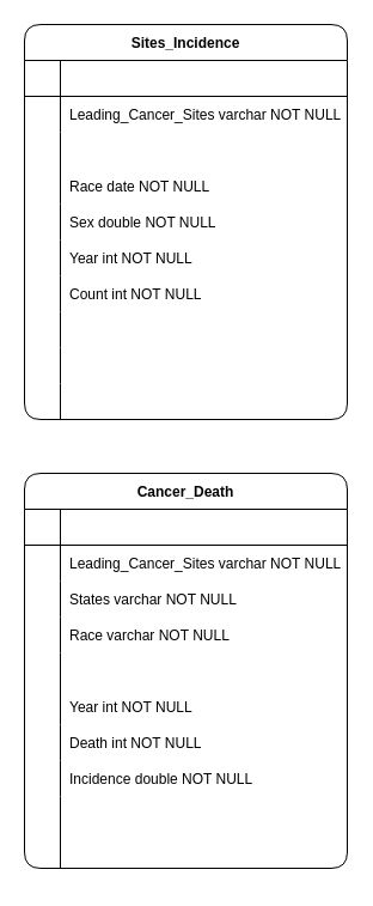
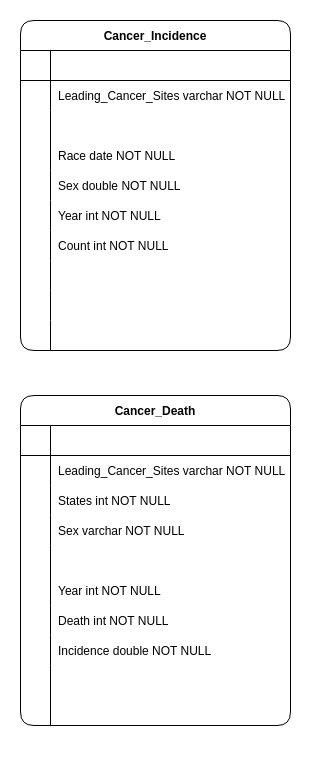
  <mxCell id="0" />
  <mxCell id="1" parent="0" />
  <mxCell id="2" value="" style="group" parent="1" vertex="1" connectable="0"><mxGeometry x="20" y="20" width="270" height="340" as="geometry" /></mxCell>
- <mxCell id="3" value="Sites_Incidence" style="shape=table;startSize=30;container=1;collapsible=1;childLayout=tableLayout;fixedRows=1;rowLines=0;fontStyle=1;align=center;resizeLast=1;swimlaneLine=1;rounded=1;shadow=0;sketch=0;" parent="2" vertex="1"><mxGeometry width="270" height="330" as="geometry"><mxRectangle width="170" height="30" as="alternateBounds" /></mxGeometry></mxCell>
+ <mxCell id="3" value="Cancer_Incidence" style="shape=table;startSize=30;container=1;collapsible=1;childLayout=tableLayout;fixedRows=1;rowLines=0;fontStyle=1;align=center;resizeLast=1;swimlaneLine=1;rounded=1;shadow=0;sketch=0;" parent="2" vertex="1"><mxGeometry width="270" height="330" as="geometry"><mxRectangle width="170" height="30" as="alternateBounds" /></mxGeometry></mxCell>
  <mxCell id="4" value="" style="shape=partialRectangle;collapsible=0;dropTarget=0;pointerEvents=0;fillColor=none;points=[[0,0.5],[1,0.5]];portConstraint=eastwest;top=0;left=0;right=0;bottom=1;" parent="3" vertex="1"><mxGeometry y="30" width="270" height="30" as="geometry" /></mxCell>
  <mxCell id="5" value="" style="shape=partialRectangle;overflow=hidden;connectable=0;fillColor=none;top=0;left=0;bottom=0;right=0;fontStyle=1;" parent="4" vertex="1"><mxGeometry width="30" height="30" as="geometry"><mxRectangle width="30" height="30" as="alternateBounds" /></mxGeometry></mxCell>
  <mxCell id="6" value="" style="shape=partialRectangle;overflow=hidden;connectable=0;fillColor=none;top=0;left=0;bottom=0;right=0;align=left;spacingLeft=6;fontStyle=5;" parent="4" vertex="1"><mxGeometry x="30" width="240" height="30" as="geometry"><mxRectangle width="240" height="30" as="alternateBounds" /></mxGeometry></mxCell>
  <mxCell id="7" value="" style="shape=partialRectangle;collapsible=0;dropTarget=0;pointerEvents=0;fillColor=none;points=[[0,0.5],[1,0.5]];portConstraint=eastwest;top=0;left=0;right=0;bottom=0;" parent="3" vertex="1"><mxGeometry y="60" width="270" height="30" as="geometry" /></mxCell>
  <mxCell id="8" value="" style="shape=partialRectangle;overflow=hidden;connectable=0;fillColor=none;top=0;left=0;bottom=0;right=0;" parent="7" vertex="1"><mxGeometry width="30" height="30" as="geometry"><mxRectangle width="30" height="30" as="alternateBounds" /></mxGeometry></mxCell>
  <mxCell id="9" value="Leading_Cancer_Sites varchar NOT NULL" style="shape=partialRectangle;overflow=hidden;connectable=0;fillColor=none;top=0;left=0;bottom=0;right=0;align=left;spacingLeft=6;" parent="7" vertex="1"><mxGeometry x="30" width="240" height="30" as="geometry"><mxRectangle width="240" height="30" as="alternateBounds" /></mxGeometry></mxCell>
  <mxCell id="10" value="" style="shape=partialRectangle;collapsible=0;dropTarget=0;pointerEvents=0;fillColor=none;points=[[0,0.5],[1,0.5]];portConstraint=eastwest;top=0;left=0;right=0;bottom=0;" parent="3" vertex="1"><mxGeometry y="90" width="270" height="30" as="geometry" /></mxCell>
  <mxCell id="11" value="" style="shape=partialRectangle;overflow=hidden;connectable=0;fillColor=none;top=0;left=0;bottom=0;right=0;" parent="10" vertex="1"><mxGeometry width="30" height="30" as="geometry"><mxRectangle width="30" height="30" as="alternateBounds" /></mxGeometry></mxCell>
  <mxCell id="12" style="shape=partialRectangle;collapsible=0;dropTarget=0;pointerEvents=0;fillColor=none;points=[[0,0.5],[1,0.5]];portConstraint=eastwest;top=0;left=0;right=0;bottom=0;" parent="3" vertex="1"><mxGeometry y="120" width="270" height="30" as="geometry" /></mxCell>
  <mxCell id="13" value="" style="shape=partialRectangle;overflow=hidden;connectable=0;fillColor=none;top=0;left=0;bottom=0;right=0;" parent="12" vertex="1"><mxGeometry width="30" height="30" as="geometry"><mxRectangle width="30" height="30" as="alternateBounds" /></mxGeometry></mxCell>
  <mxCell id="14" value="Race date NOT NULL" style="shape=partialRectangle;overflow=hidden;connectable=0;fillColor=none;top=0;left=0;bottom=0;right=0;align=left;spacingLeft=6;" parent="12" vertex="1"><mxGeometry x="30" width="240" height="30" as="geometry"><mxRectangle width="240" height="30" as="alternateBounds" /></mxGeometry></mxCell>
  <mxCell id="15" style="shape=partialRectangle;collapsible=0;dropTarget=0;pointerEvents=0;fillColor=none;points=[[0,0.5],[1,0.5]];portConstraint=eastwest;top=0;left=0;right=0;bottom=0;" parent="3" vertex="1"><mxGeometry y="150" width="270" height="30" as="geometry" /></mxCell>
  <mxCell id="16" value="" style="shape=partialRectangle;overflow=hidden;connectable=0;fillColor=none;top=0;left=0;bottom=0;right=0;" parent="15" vertex="1"><mxGeometry width="30" height="30" as="geometry"><mxRectangle width="30" height="30" as="alternateBounds" /></mxGeometry></mxCell>
  <mxCell id="17" value="Sex double NOT NULL" style="shape=partialRectangle;overflow=hidden;connectable=0;fillColor=none;top=0;left=0;bottom=0;right=0;align=left;spacingLeft=6;" parent="15" vertex="1"><mxGeometry x="30" width="240" height="30" as="geometry"><mxRectangle width="240" height="30" as="alternateBounds" /></mxGeometry></mxCell>
  <mxCell id="18" style="shape=partialRectangle;collapsible=0;dropTarget=0;pointerEvents=0;fillColor=none;points=[[0,0.5],[1,0.5]];portConstraint=eastwest;top=0;left=0;right=0;bottom=0;" parent="3" vertex="1"><mxGeometry y="180" width="270" height="30" as="geometry" /></mxCell>
  <mxCell id="19" style="shape=partialRectangle;overflow=hidden;connectable=0;fillColor=none;top=0;left=0;bottom=0;right=0;" parent="18" vertex="1"><mxGeometry width="30" height="30" as="geometry"><mxRectangle width="30" height="30" as="alternateBounds" /></mxGeometry></mxCell>
  <mxCell id="20" value="Year int NOT NULL" style="shape=partialRectangle;overflow=hidden;connectable=0;fillColor=none;top=0;left=0;bottom=0;right=0;align=left;spacingLeft=6;" parent="18" vertex="1"><mxGeometry x="30" width="240" height="30" as="geometry"><mxRectangle width="240" height="30" as="alternateBounds" /></mxGeometry></mxCell>
  <mxCell id="21" style="shape=partialRectangle;collapsible=0;dropTarget=0;pointerEvents=0;fillColor=none;points=[[0,0.5],[1,0.5]];portConstraint=eastwest;top=0;left=0;right=0;bottom=0;" parent="3" vertex="1"><mxGeometry y="210" width="270" height="30" as="geometry" /></mxCell>
  <mxCell id="22" style="shape=partialRectangle;overflow=hidden;connectable=0;fillColor=none;top=0;left=0;bottom=0;right=0;" parent="21" vertex="1"><mxGeometry width="30" height="30" as="geometry"><mxRectangle width="30" height="30" as="alternateBounds" /></mxGeometry></mxCell>
  <mxCell id="23" value="Count int NOT NULL" style="shape=partialRectangle;overflow=hidden;connectable=0;fillColor=none;top=0;left=0;bottom=0;right=0;align=left;spacingLeft=6;" parent="21" vertex="1"><mxGeometry x="30" width="240" height="30" as="geometry"><mxRectangle width="240" height="30" as="alternateBounds" /></mxGeometry></mxCell>
  <mxCell id="24" style="shape=partialRectangle;collapsible=0;dropTarget=0;pointerEvents=0;fillColor=none;points=[[0,0.5],[1,0.5]];portConstraint=eastwest;top=0;left=0;right=0;bottom=0;" parent="3" vertex="1"><mxGeometry y="240" width="270" height="30" as="geometry" /></mxCell>
  <mxCell id="25" style="shape=partialRectangle;overflow=hidden;connectable=0;fillColor=none;top=0;left=0;bottom=0;right=0;" parent="24" vertex="1"><mxGeometry width="30" height="30" as="geometry"><mxRectangle width="30" height="30" as="alternateBounds" /></mxGeometry></mxCell>
  <mxCell id="26" value="" style="shape=partialRectangle;overflow=hidden;connectable=0;fillColor=none;top=0;left=0;bottom=0;right=0;align=left;spacingLeft=6;" parent="24" vertex="1"><mxGeometry x="30" width="240" height="30" as="geometry"><mxRectangle width="240" height="30" as="alternateBounds" /></mxGeometry></mxCell>
  <mxCell id="27" style="shape=partialRectangle;collapsible=0;dropTarget=0;pointerEvents=0;fillColor=none;points=[[0,0.5],[1,0.5]];portConstraint=eastwest;top=0;left=0;right=0;bottom=0;" parent="3" vertex="1"><mxGeometry y="270" width="270" height="30" as="geometry" /></mxCell>
  <mxCell id="28" style="shape=partialRectangle;overflow=hidden;connectable=0;fillColor=none;top=0;left=0;bottom=0;right=0;" parent="27" vertex="1"><mxGeometry width="30" height="30" as="geometry"><mxRectangle width="30" height="30" as="alternateBounds" /></mxGeometry></mxCell>
  <mxCell id="29" value="" style="shape=partialRectangle;overflow=hidden;connectable=0;fillColor=none;top=0;left=0;bottom=0;right=0;align=left;spacingLeft=6;" parent="27" vertex="1"><mxGeometry x="30" width="240" height="30" as="geometry"><mxRectangle width="240" height="30" as="alternateBounds" /></mxGeometry></mxCell>
  <mxCell id="30" style="shape=partialRectangle;collapsible=0;dropTarget=0;pointerEvents=0;fillColor=none;points=[[0,0.5],[1,0.5]];portConstraint=eastwest;top=0;left=0;right=0;bottom=0;" parent="3" vertex="1"><mxGeometry y="300" width="270" height="30" as="geometry" /></mxCell>
  <mxCell id="31" style="shape=partialRectangle;overflow=hidden;connectable=0;fillColor=none;top=0;left=0;bottom=0;right=0;" parent="30" vertex="1"><mxGeometry width="30" height="30" as="geometry"><mxRectangle width="30" height="30" as="alternateBounds" /></mxGeometry></mxCell>
  <mxCell id="32" value="" style="shape=partialRectangle;overflow=hidden;connectable=0;fillColor=none;top=0;left=0;bottom=0;right=0;align=left;spacingLeft=6;" parent="30" vertex="1"><mxGeometry x="30" width="240" height="30" as="geometry"><mxRectangle width="240" height="30" as="alternateBounds" /></mxGeometry></mxCell>
  <mxCell id="33" value="" style="group" parent="1" vertex="1" connectable="0"><mxGeometry x="20" y="395" width="270" height="340" as="geometry" /></mxCell>
  <mxCell id="34" value="Cancer_Death" style="shape=table;startSize=30;container=1;collapsible=1;childLayout=tableLayout;fixedRows=1;rowLines=0;fontStyle=1;align=center;resizeLast=1;swimlaneLine=1;rounded=1;shadow=0;sketch=0;" parent="33" vertex="1"><mxGeometry width="270" height="330" as="geometry"><mxRectangle width="170" height="30" as="alternateBounds" /></mxGeometry></mxCell>
  <mxCell id="35" value="" style="shape=partialRectangle;collapsible=0;dropTarget=0;pointerEvents=0;fillColor=none;points=[[0,0.5],[1,0.5]];portConstraint=eastwest;top=0;left=0;right=0;bottom=1;" parent="34" vertex="1"><mxGeometry y="30" width="270" height="30" as="geometry" /></mxCell>
  <mxCell id="36" value="" style="shape=partialRectangle;overflow=hidden;connectable=0;fillColor=none;top=0;left=0;bottom=0;right=0;fontStyle=1;" parent="35" vertex="1"><mxGeometry width="30" height="30" as="geometry"><mxRectangle width="30" height="30" as="alternateBounds" /></mxGeometry></mxCell>
  <mxCell id="37" value="" style="shape=partialRectangle;overflow=hidden;connectable=0;fillColor=none;top=0;left=0;bottom=0;right=0;align=left;spacingLeft=6;fontStyle=5;" parent="35" vertex="1"><mxGeometry x="30" width="240" height="30" as="geometry"><mxRectangle width="240" height="30" as="alternateBounds" /></mxGeometry></mxCell>
  <mxCell id="38" value="" style="shape=partialRectangle;collapsible=0;dropTarget=0;pointerEvents=0;fillColor=none;points=[[0,0.5],[1,0.5]];portConstraint=eastwest;top=0;left=0;right=0;bottom=0;" parent="34" vertex="1"><mxGeometry y="60" width="270" height="30" as="geometry" /></mxCell>
  <mxCell id="39" value="" style="shape=partialRectangle;overflow=hidden;connectable=0;fillColor=none;top=0;left=0;bottom=0;right=0;" parent="38" vertex="1"><mxGeometry width="30" height="30" as="geometry"><mxRectangle width="30" height="30" as="alternateBounds" /></mxGeometry></mxCell>
  <mxCell id="40" value="Leading_Cancer_Sites varchar NOT NULL" style="shape=partialRectangle;overflow=hidden;connectable=0;fillColor=none;top=0;left=0;bottom=0;right=0;align=left;spacingLeft=6;" parent="38" vertex="1"><mxGeometry x="30" width="240" height="30" as="geometry"><mxRectangle width="240" height="30" as="alternateBounds" /></mxGeometry></mxCell>
  <mxCell id="41" value="" style="shape=partialRectangle;collapsible=0;dropTarget=0;pointerEvents=0;fillColor=none;points=[[0,0.5],[1,0.5]];portConstraint=eastwest;top=0;left=0;right=0;bottom=0;" parent="34" vertex="1"><mxGeometry y="90" width="270" height="30" as="geometry" /></mxCell>
  <mxCell id="42" value="" style="shape=partialRectangle;overflow=hidden;connectable=0;fillColor=none;top=0;left=0;bottom=0;right=0;" parent="41" vertex="1"><mxGeometry width="30" height="30" as="geometry"><mxRectangle width="30" height="30" as="alternateBounds" /></mxGeometry></mxCell>
- <mxCell id="43" value="States varchar NOT NULL" style="shape=partialRectangle;overflow=hidden;connectable=0;fillColor=none;top=0;left=0;bottom=0;right=0;align=left;spacingLeft=6;" parent="41" vertex="1"><mxGeometry x="30" width="240" height="30" as="geometry"><mxRectangle width="240" height="30" as="alternateBounds" /></mxGeometry></mxCell>
+ <mxCell id="43" value="States int NOT NULL" style="shape=partialRectangle;overflow=hidden;connectable=0;fillColor=none;top=0;left=0;bottom=0;right=0;align=left;spacingLeft=6;" parent="41" vertex="1"><mxGeometry x="30" width="240" height="30" as="geometry"><mxRectangle width="240" height="30" as="alternateBounds" /></mxGeometry></mxCell>
  <mxCell id="44" style="shape=partialRectangle;collapsible=0;dropTarget=0;pointerEvents=0;fillColor=none;points=[[0,0.5],[1,0.5]];portConstraint=eastwest;top=0;left=0;right=0;bottom=0;" parent="34" vertex="1"><mxGeometry y="120" width="270" height="30" as="geometry" /></mxCell>
  <mxCell id="45" value="" style="shape=partialRectangle;overflow=hidden;connectable=0;fillColor=none;top=0;left=0;bottom=0;right=0;" parent="44" vertex="1"><mxGeometry width="30" height="30" as="geometry"><mxRectangle width="30" height="30" as="alternateBounds" /></mxGeometry></mxCell>
- <mxCell id="46" value="Race varchar NOT NULL" style="shape=partialRectangle;overflow=hidden;connectable=0;fillColor=none;top=0;left=0;bottom=0;right=0;align=left;spacingLeft=6;" parent="44" vertex="1"><mxGeometry x="30" width="240" height="30" as="geometry"><mxRectangle width="240" height="30" as="alternateBounds" /></mxGeometry></mxCell>
+ <mxCell id="46" value="Sex varchar NOT NULL" style="shape=partialRectangle;overflow=hidden;connectable=0;fillColor=none;top=0;left=0;bottom=0;right=0;align=left;spacingLeft=6;" parent="44" vertex="1"><mxGeometry x="30" width="240" height="30" as="geometry"><mxRectangle width="240" height="30" as="alternateBounds" /></mxGeometry></mxCell>
  <mxCell id="47" style="shape=partialRectangle;collapsible=0;dropTarget=0;pointerEvents=0;fillColor=none;points=[[0,0.5],[1,0.5]];portConstraint=eastwest;top=0;left=0;right=0;bottom=0;" parent="34" vertex="1"><mxGeometry y="150" width="270" height="30" as="geometry" /></mxCell>
  <mxCell id="48" value="" style="shape=partialRectangle;overflow=hidden;connectable=0;fillColor=none;top=0;left=0;bottom=0;right=0;" parent="47" vertex="1"><mxGeometry width="30" height="30" as="geometry"><mxRectangle width="30" height="30" as="alternateBounds" /></mxGeometry></mxCell>
  <mxCell id="49" style="shape=partialRectangle;collapsible=0;dropTarget=0;pointerEvents=0;fillColor=none;points=[[0,0.5],[1,0.5]];portConstraint=eastwest;top=0;left=0;right=0;bottom=0;" parent="34" vertex="1"><mxGeometry y="180" width="270" height="30" as="geometry" /></mxCell>
  <mxCell id="50" style="shape=partialRectangle;overflow=hidden;connectable=0;fillColor=none;top=0;left=0;bottom=0;right=0;" parent="49" vertex="1"><mxGeometry width="30" height="30" as="geometry"><mxRectangle width="30" height="30" as="alternateBounds" /></mxGeometry></mxCell>
  <mxCell id="51" value="Year int NOT NULL" style="shape=partialRectangle;overflow=hidden;connectable=0;fillColor=none;top=0;left=0;bottom=0;right=0;align=left;spacingLeft=6;" parent="49" vertex="1"><mxGeometry x="30" width="240" height="30" as="geometry"><mxRectangle width="240" height="30" as="alternateBounds" /></mxGeometry></mxCell>
  <mxCell id="52" style="shape=partialRectangle;collapsible=0;dropTarget=0;pointerEvents=0;fillColor=none;points=[[0,0.5],[1,0.5]];portConstraint=eastwest;top=0;left=0;right=0;bottom=0;" parent="34" vertex="1"><mxGeometry y="210" width="270" height="30" as="geometry" /></mxCell>
  <mxCell id="53" style="shape=partialRectangle;overflow=hidden;connectable=0;fillColor=none;top=0;left=0;bottom=0;right=0;" parent="52" vertex="1"><mxGeometry width="30" height="30" as="geometry"><mxRectangle width="30" height="30" as="alternateBounds" /></mxGeometry></mxCell>
  <mxCell id="54" value="Death int NOT NULL" style="shape=partialRectangle;overflow=hidden;connectable=0;fillColor=none;top=0;left=0;bottom=0;right=0;align=left;spacingLeft=6;" parent="52" vertex="1"><mxGeometry x="30" width="240" height="30" as="geometry"><mxRectangle width="240" height="30" as="alternateBounds" /></mxGeometry></mxCell>
  <mxCell id="55" style="shape=partialRectangle;collapsible=0;dropTarget=0;pointerEvents=0;fillColor=none;points=[[0,0.5],[1,0.5]];portConstraint=eastwest;top=0;left=0;right=0;bottom=0;" parent="34" vertex="1"><mxGeometry y="240" width="270" height="30" as="geometry" /></mxCell>
  <mxCell id="56" style="shape=partialRectangle;overflow=hidden;connectable=0;fillColor=none;top=0;left=0;bottom=0;right=0;" parent="55" vertex="1"><mxGeometry width="30" height="30" as="geometry"><mxRectangle width="30" height="30" as="alternateBounds" /></mxGeometry></mxCell>
  <mxCell id="57" value="Incidence double NOT NULL" style="shape=partialRectangle;overflow=hidden;connectable=0;fillColor=none;top=0;left=0;bottom=0;right=0;align=left;spacingLeft=6;" parent="55" vertex="1"><mxGeometry x="30" width="240" height="30" as="geometry"><mxRectangle width="240" height="30" as="alternateBounds" /></mxGeometry></mxCell>
  <mxCell id="58" style="shape=partialRectangle;collapsible=0;dropTarget=0;pointerEvents=0;fillColor=none;points=[[0,0.5],[1,0.5]];portConstraint=eastwest;top=0;left=0;right=0;bottom=0;" parent="34" vertex="1"><mxGeometry y="270" width="270" height="30" as="geometry" /></mxCell>
  <mxCell id="59" style="shape=partialRectangle;overflow=hidden;connectable=0;fillColor=none;top=0;left=0;bottom=0;right=0;" parent="58" vertex="1"><mxGeometry width="30" height="30" as="geometry"><mxRectangle width="30" height="30" as="alternateBounds" /></mxGeometry></mxCell>
  <mxCell id="60" style="shape=partialRectangle;collapsible=0;dropTarget=0;pointerEvents=0;fillColor=none;points=[[0,0.5],[1,0.5]];portConstraint=eastwest;top=0;left=0;right=0;bottom=0;" parent="34" vertex="1"><mxGeometry y="300" width="270" height="30" as="geometry" /></mxCell>
  <mxCell id="61" style="shape=partialRectangle;overflow=hidden;connectable=0;fillColor=none;top=0;left=0;bottom=0;right=0;" parent="60" vertex="1"><mxGeometry width="30" height="30" as="geometry"><mxRectangle width="30" height="30" as="alternateBounds" /></mxGeometry></mxCell>
  <mxCell id="62" value="" style="shape=partialRectangle;overflow=hidden;connectable=0;fillColor=none;top=0;left=0;bottom=0;right=0;align=left;spacingLeft=6;" parent="60" vertex="1"><mxGeometry x="30" width="240" height="30" as="geometry"><mxRectangle width="240" height="30" as="alternateBounds" /></mxGeometry></mxCell>
